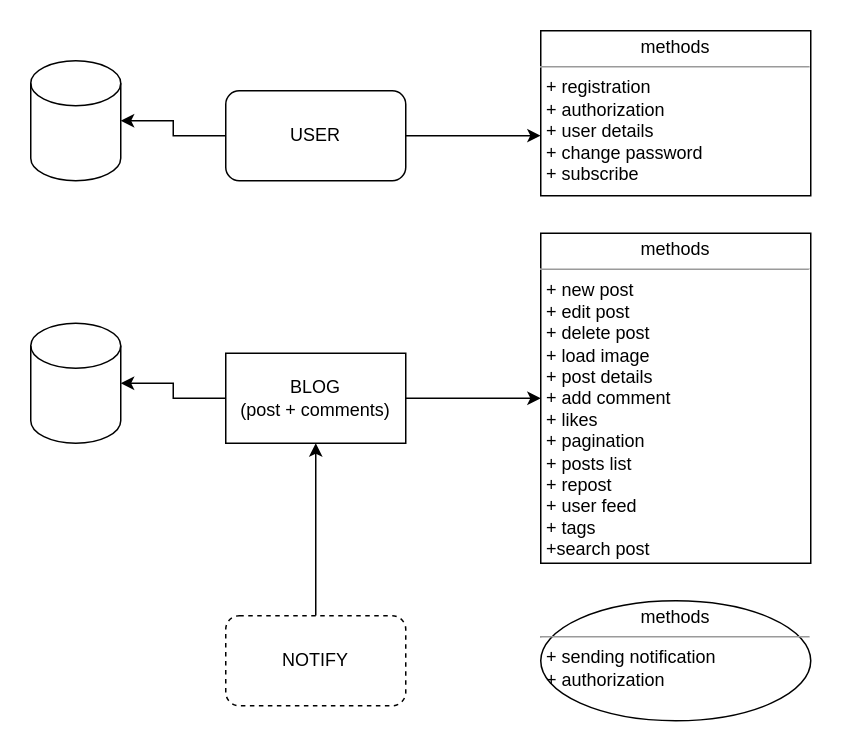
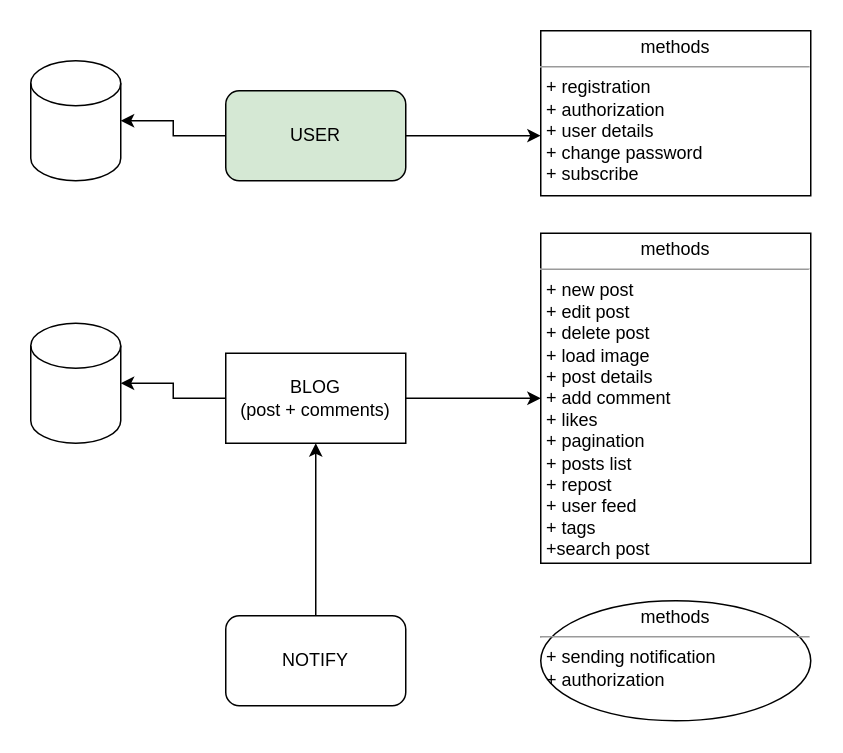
  <mxCell id="0" />
  <mxCell id="1" parent="0" />
  <mxCell id="2" style="edgeStyle=orthogonalEdgeStyle;rounded=0;orthogonalLoop=1;jettySize=auto;html=1;entryX=0;entryY=0.636;entryDx=0;entryDy=0;entryPerimeter=0;" edge="1" parent="1" source="4" target="5"><mxGeometry relative="1" as="geometry" /></mxCell>
  <mxCell id="3" style="edgeStyle=orthogonalEdgeStyle;rounded=0;orthogonalLoop=1;jettySize=auto;html=1;entryX=1;entryY=0.5;entryDx=0;entryDy=0;entryPerimeter=0;" edge="1" parent="1" source="4" target="13"><mxGeometry relative="1" as="geometry" /></mxCell>
- <mxCell id="4" value="USER" style="rounded=1;whiteSpace=wrap;html=1;" vertex="1" parent="1"><mxGeometry x="150" y="60" width="120" height="60" as="geometry" /></mxCell>
+ <mxCell id="4" value="USER" style="rounded=1;whiteSpace=wrap;html=1;fillColor=#d5e8d4;" vertex="1" parent="1"><mxGeometry x="150" y="60" width="120" height="60" as="geometry" /></mxCell>
  <mxCell id="5" value="&lt;p style=&quot;margin:0px;margin-top:4px;text-align:center;&quot;&gt;methods&lt;/p&gt;&lt;hr size=&quot;1&quot;&gt;&lt;p style=&quot;margin:0px;margin-left:4px;&quot;&gt;+ registration&lt;/p&gt;&lt;p style=&quot;margin:0px;margin-left:4px;&quot;&gt;+ authorization&lt;/p&gt;&lt;p style=&quot;margin:0px;margin-left:4px;&quot;&gt;+ user details&lt;/p&gt;&lt;p style=&quot;margin:0px;margin-left:4px;&quot;&gt;+ change password&lt;/p&gt;&lt;p style=&quot;margin:0px;margin-left:4px;&quot;&gt;+ subscribe&amp;nbsp;&lt;/p&gt;" style="verticalAlign=top;align=left;overflow=fill;fontSize=12;fontFamily=Helvetica;html=1;" vertex="1" parent="1"><mxGeometry x="360" y="20" width="180" height="110" as="geometry" /></mxCell>
  <mxCell id="6" style="edgeStyle=orthogonalEdgeStyle;rounded=0;orthogonalLoop=1;jettySize=auto;html=1;" edge="1" parent="1" source="8" target="9"><mxGeometry relative="1" as="geometry" /></mxCell>
  <mxCell id="7" style="edgeStyle=orthogonalEdgeStyle;rounded=0;orthogonalLoop=1;jettySize=auto;html=1;entryX=1;entryY=0.5;entryDx=0;entryDy=0;entryPerimeter=0;" edge="1" parent="1" source="8" target="14"><mxGeometry relative="1" as="geometry" /></mxCell>
  <mxCell id="8" value="BLOG&lt;br&gt;(post + comments)" style="whiteSpace=wrap;html=1;rounded=0;" vertex="1" parent="1"><mxGeometry x="150" y="235" width="120" height="60" as="geometry" /></mxCell>
  <mxCell id="9" value="&lt;p style=&quot;margin:0px;margin-top:4px;text-align:center;&quot;&gt;methods&lt;/p&gt;&lt;hr size=&quot;1&quot;&gt;&lt;p style=&quot;margin:0px;margin-left:4px;&quot;&gt;+ new post&lt;/p&gt;&lt;p style=&quot;margin:0px;margin-left:4px;&quot;&gt;+ edit post&lt;/p&gt;&lt;p style=&quot;margin:0px;margin-left:4px;&quot;&gt;+ delete post&lt;/p&gt;&lt;p style=&quot;margin:0px;margin-left:4px;&quot;&gt;+ load image&lt;/p&gt;&lt;p style=&quot;margin:0px;margin-left:4px;&quot;&gt;+ post details&lt;/p&gt;&lt;p style=&quot;margin:0px;margin-left:4px;&quot;&gt;+ add comment&lt;/p&gt;&lt;p style=&quot;margin:0px;margin-left:4px;&quot;&gt;+ likes&lt;/p&gt;&lt;p style=&quot;margin:0px;margin-left:4px;&quot;&gt;+ pagination&lt;/p&gt;&lt;p style=&quot;margin:0px;margin-left:4px;&quot;&gt;+ posts list&lt;/p&gt;&lt;p style=&quot;margin:0px;margin-left:4px;&quot;&gt;+ repost&lt;/p&gt;&lt;p style=&quot;margin:0px;margin-left:4px;&quot;&gt;+ user feed&lt;/p&gt;&lt;p style=&quot;margin:0px;margin-left:4px;&quot;&gt;+ tags&lt;/p&gt;&lt;p style=&quot;margin:0px;margin-left:4px;&quot;&gt;+search post&lt;/p&gt;&lt;p style=&quot;margin:0px;margin-left:4px;&quot;&gt;&lt;br&gt;&lt;/p&gt;" style="verticalAlign=top;align=left;overflow=fill;fontSize=12;fontFamily=Helvetica;html=1;" vertex="1" parent="1"><mxGeometry x="360" y="155" width="180" height="220" as="geometry" /></mxCell>
  <mxCell id="10" value="&lt;br&gt;" style="edgeStyle=orthogonalEdgeStyle;rounded=0;orthogonalLoop=1;jettySize=auto;html=1;" edge="1" parent="1" source="11" target="8"><mxGeometry relative="1" as="geometry" /></mxCell>
- <mxCell id="11" value="NOTIFY" style="rounded=1;whiteSpace=wrap;html=1;dashed=1;" vertex="1" parent="1"><mxGeometry x="150" y="410" width="120" height="60" as="geometry" /></mxCell>
+ <mxCell id="11" value="NOTIFY" style="rounded=1;whiteSpace=wrap;html=1;" vertex="1" parent="1"><mxGeometry x="150" y="410" width="120" height="60" as="geometry" /></mxCell>
  <mxCell id="12" value="&lt;p style=&quot;margin:0px;margin-top:4px;text-align:center;&quot;&gt;methods&lt;/p&gt;&lt;hr size=&quot;1&quot;&gt;&lt;p style=&quot;margin:0px;margin-left:4px;&quot;&gt;+ sending notification&lt;/p&gt;&lt;p style=&quot;margin:0px;margin-left:4px;&quot;&gt;+ authorization&lt;/p&gt;" style="ellipse;verticalAlign=top;align=left;overflow=fill;fontSize=12;fontFamily=Helvetica;html=1;" vertex="1" parent="1"><mxGeometry x="360" y="400" width="180" height="80" as="geometry" /></mxCell>
  <mxCell id="13" value="" style="shape=cylinder3;whiteSpace=wrap;html=1;boundedLbl=1;backgroundOutline=1;size=15;" vertex="1" parent="1"><mxGeometry x="20" y="40" width="60" height="80" as="geometry" /></mxCell>
  <mxCell id="14" value="" style="shape=cylinder3;whiteSpace=wrap;html=1;boundedLbl=1;backgroundOutline=1;size=15;" vertex="1" parent="1"><mxGeometry x="20" y="215" width="60" height="80" as="geometry" /></mxCell>
